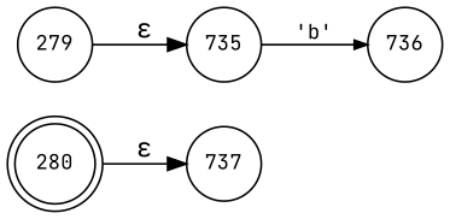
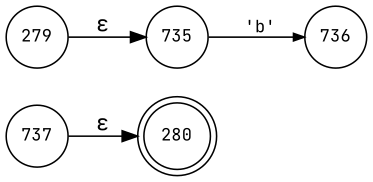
  digraph {
    fontname="JetBrains Mono"
    rankdir=LR
    node [fixedsize=true fontname="JetBrains Mono" fontsize=11 shape=circle peripheries=1]
    edge [fontname="JetBrains Mono"]
    n1 [label=280 shape=doublecircle width=.6 peripheries=""]
    n2 [label=736 width=.55]
    n3 [label=737 width=.55]
    n4 [label=279 width=.55]
    n5 [label=735 width=.55]
-   n1 -> n3 [label="&epsilon;"]
+   n3 -> n1 [label="&epsilon;"]
    n4 -> n5 [label="&epsilon;"]
    n5 -> n2 [arrowhead=normal arrowsize=.7 fontsize=11 label="'b'"]
  }
